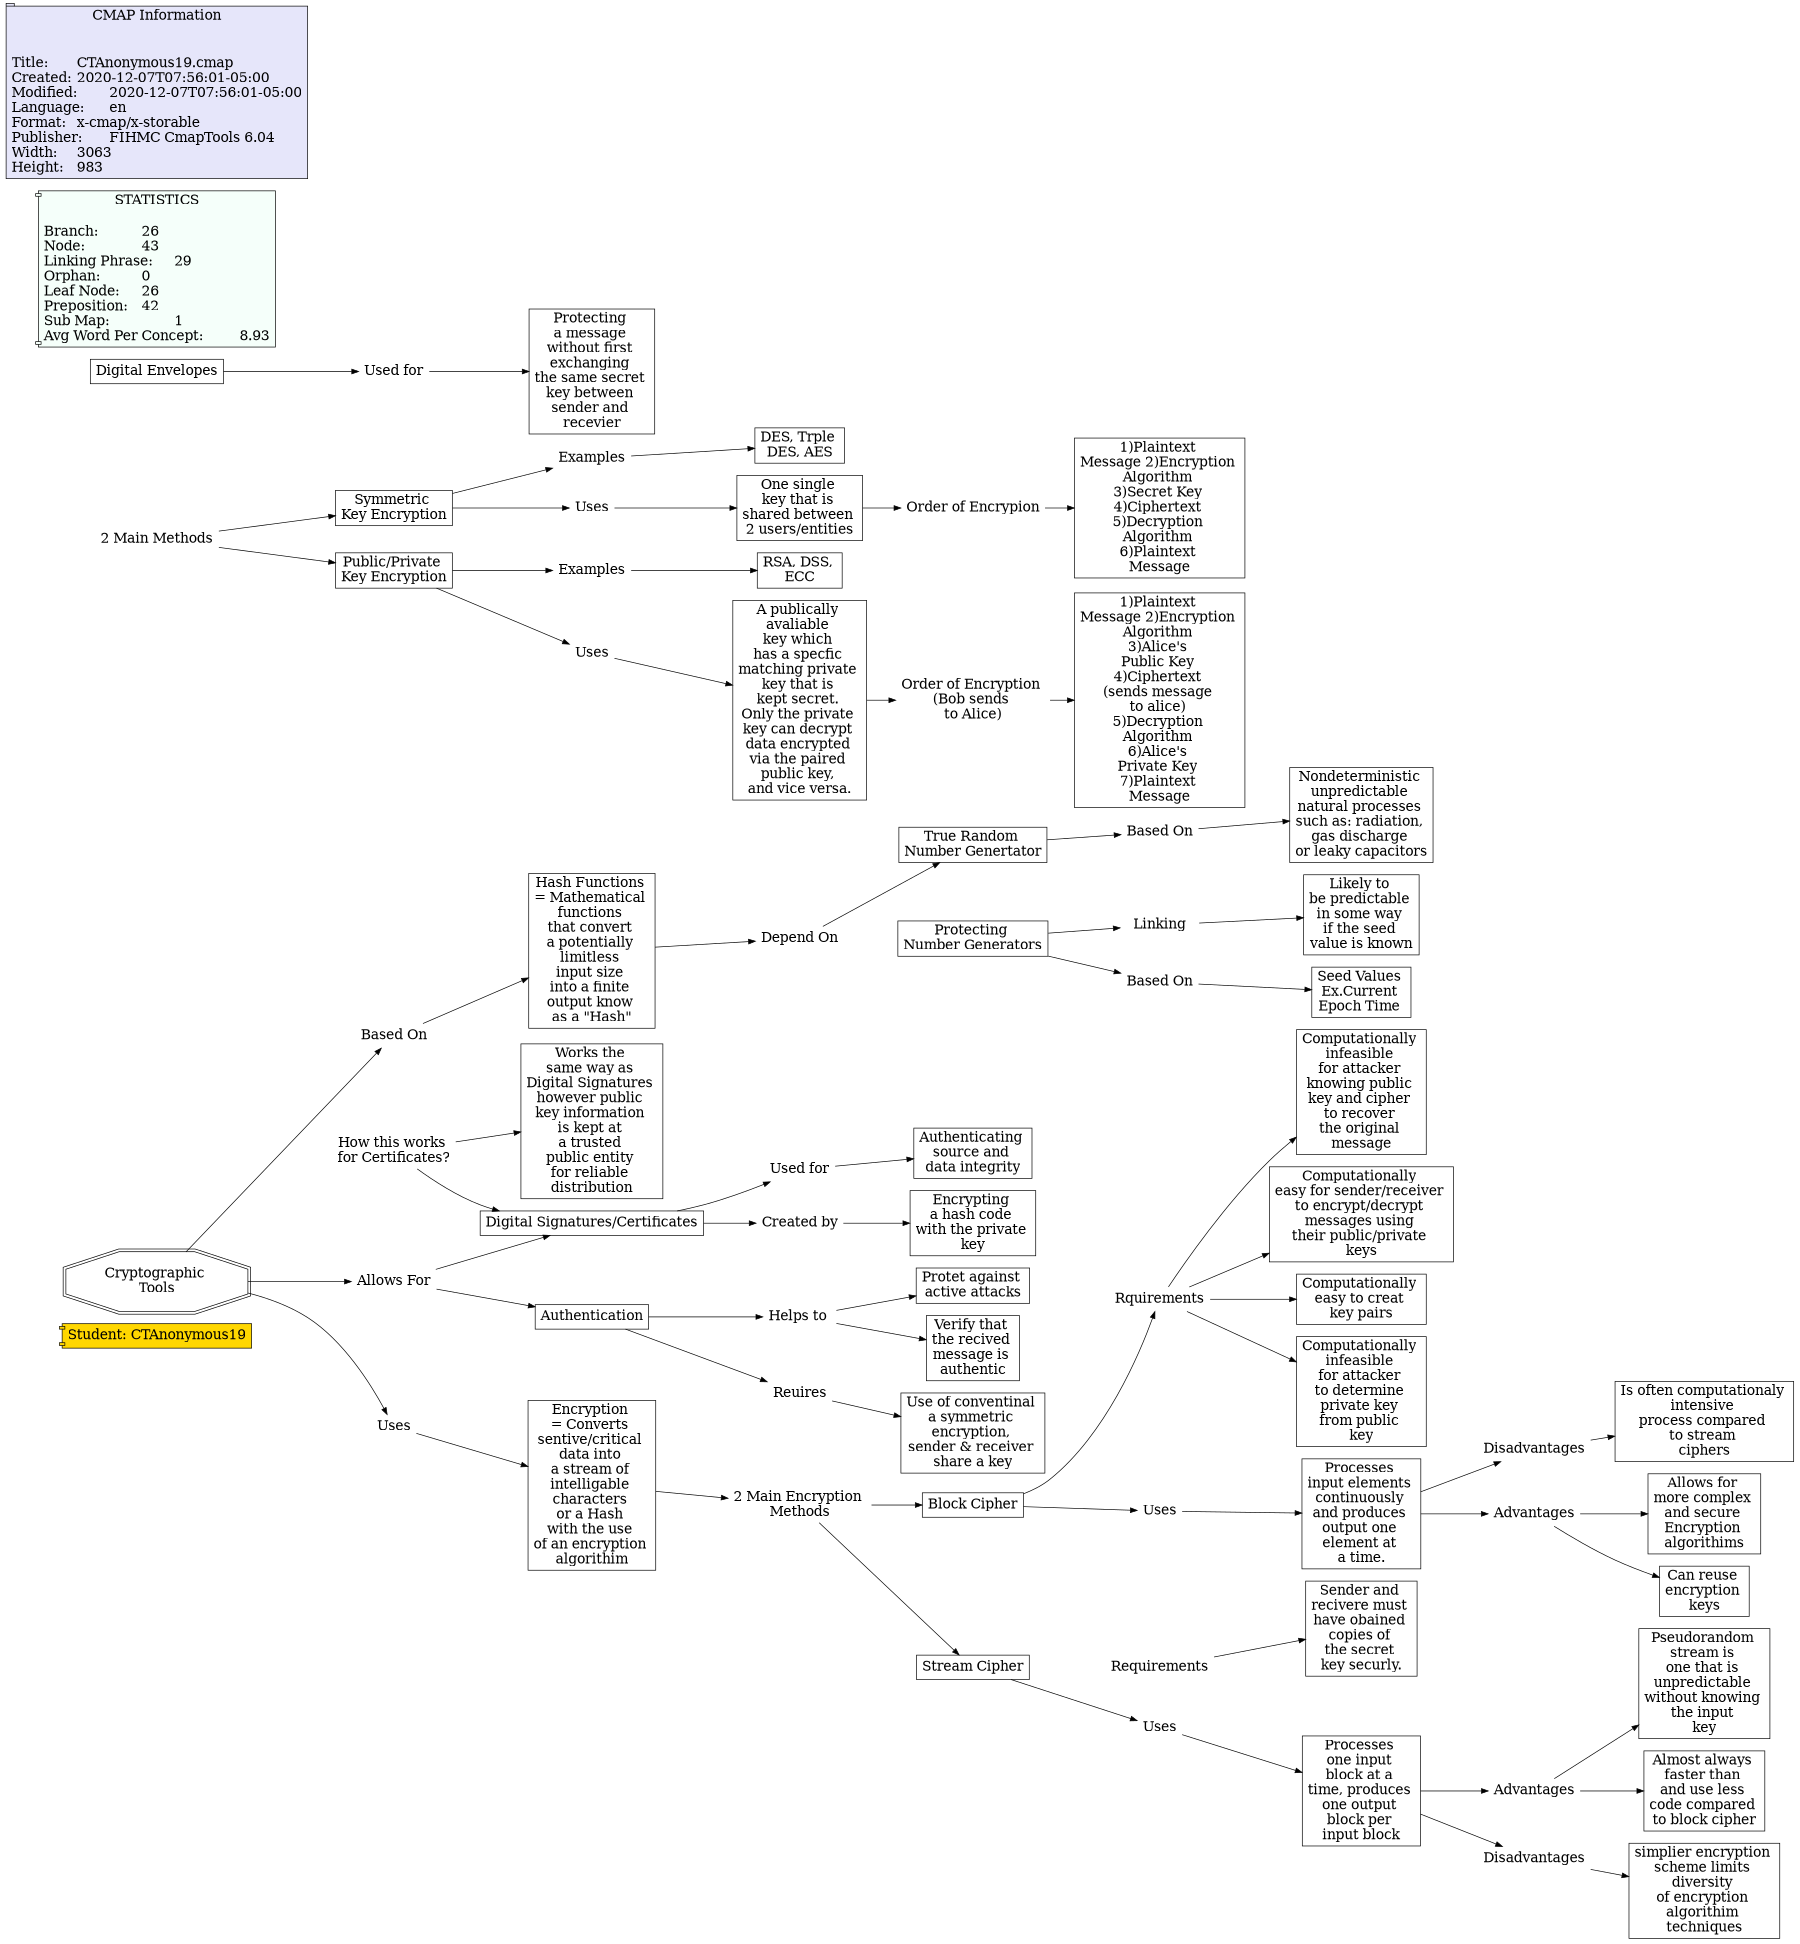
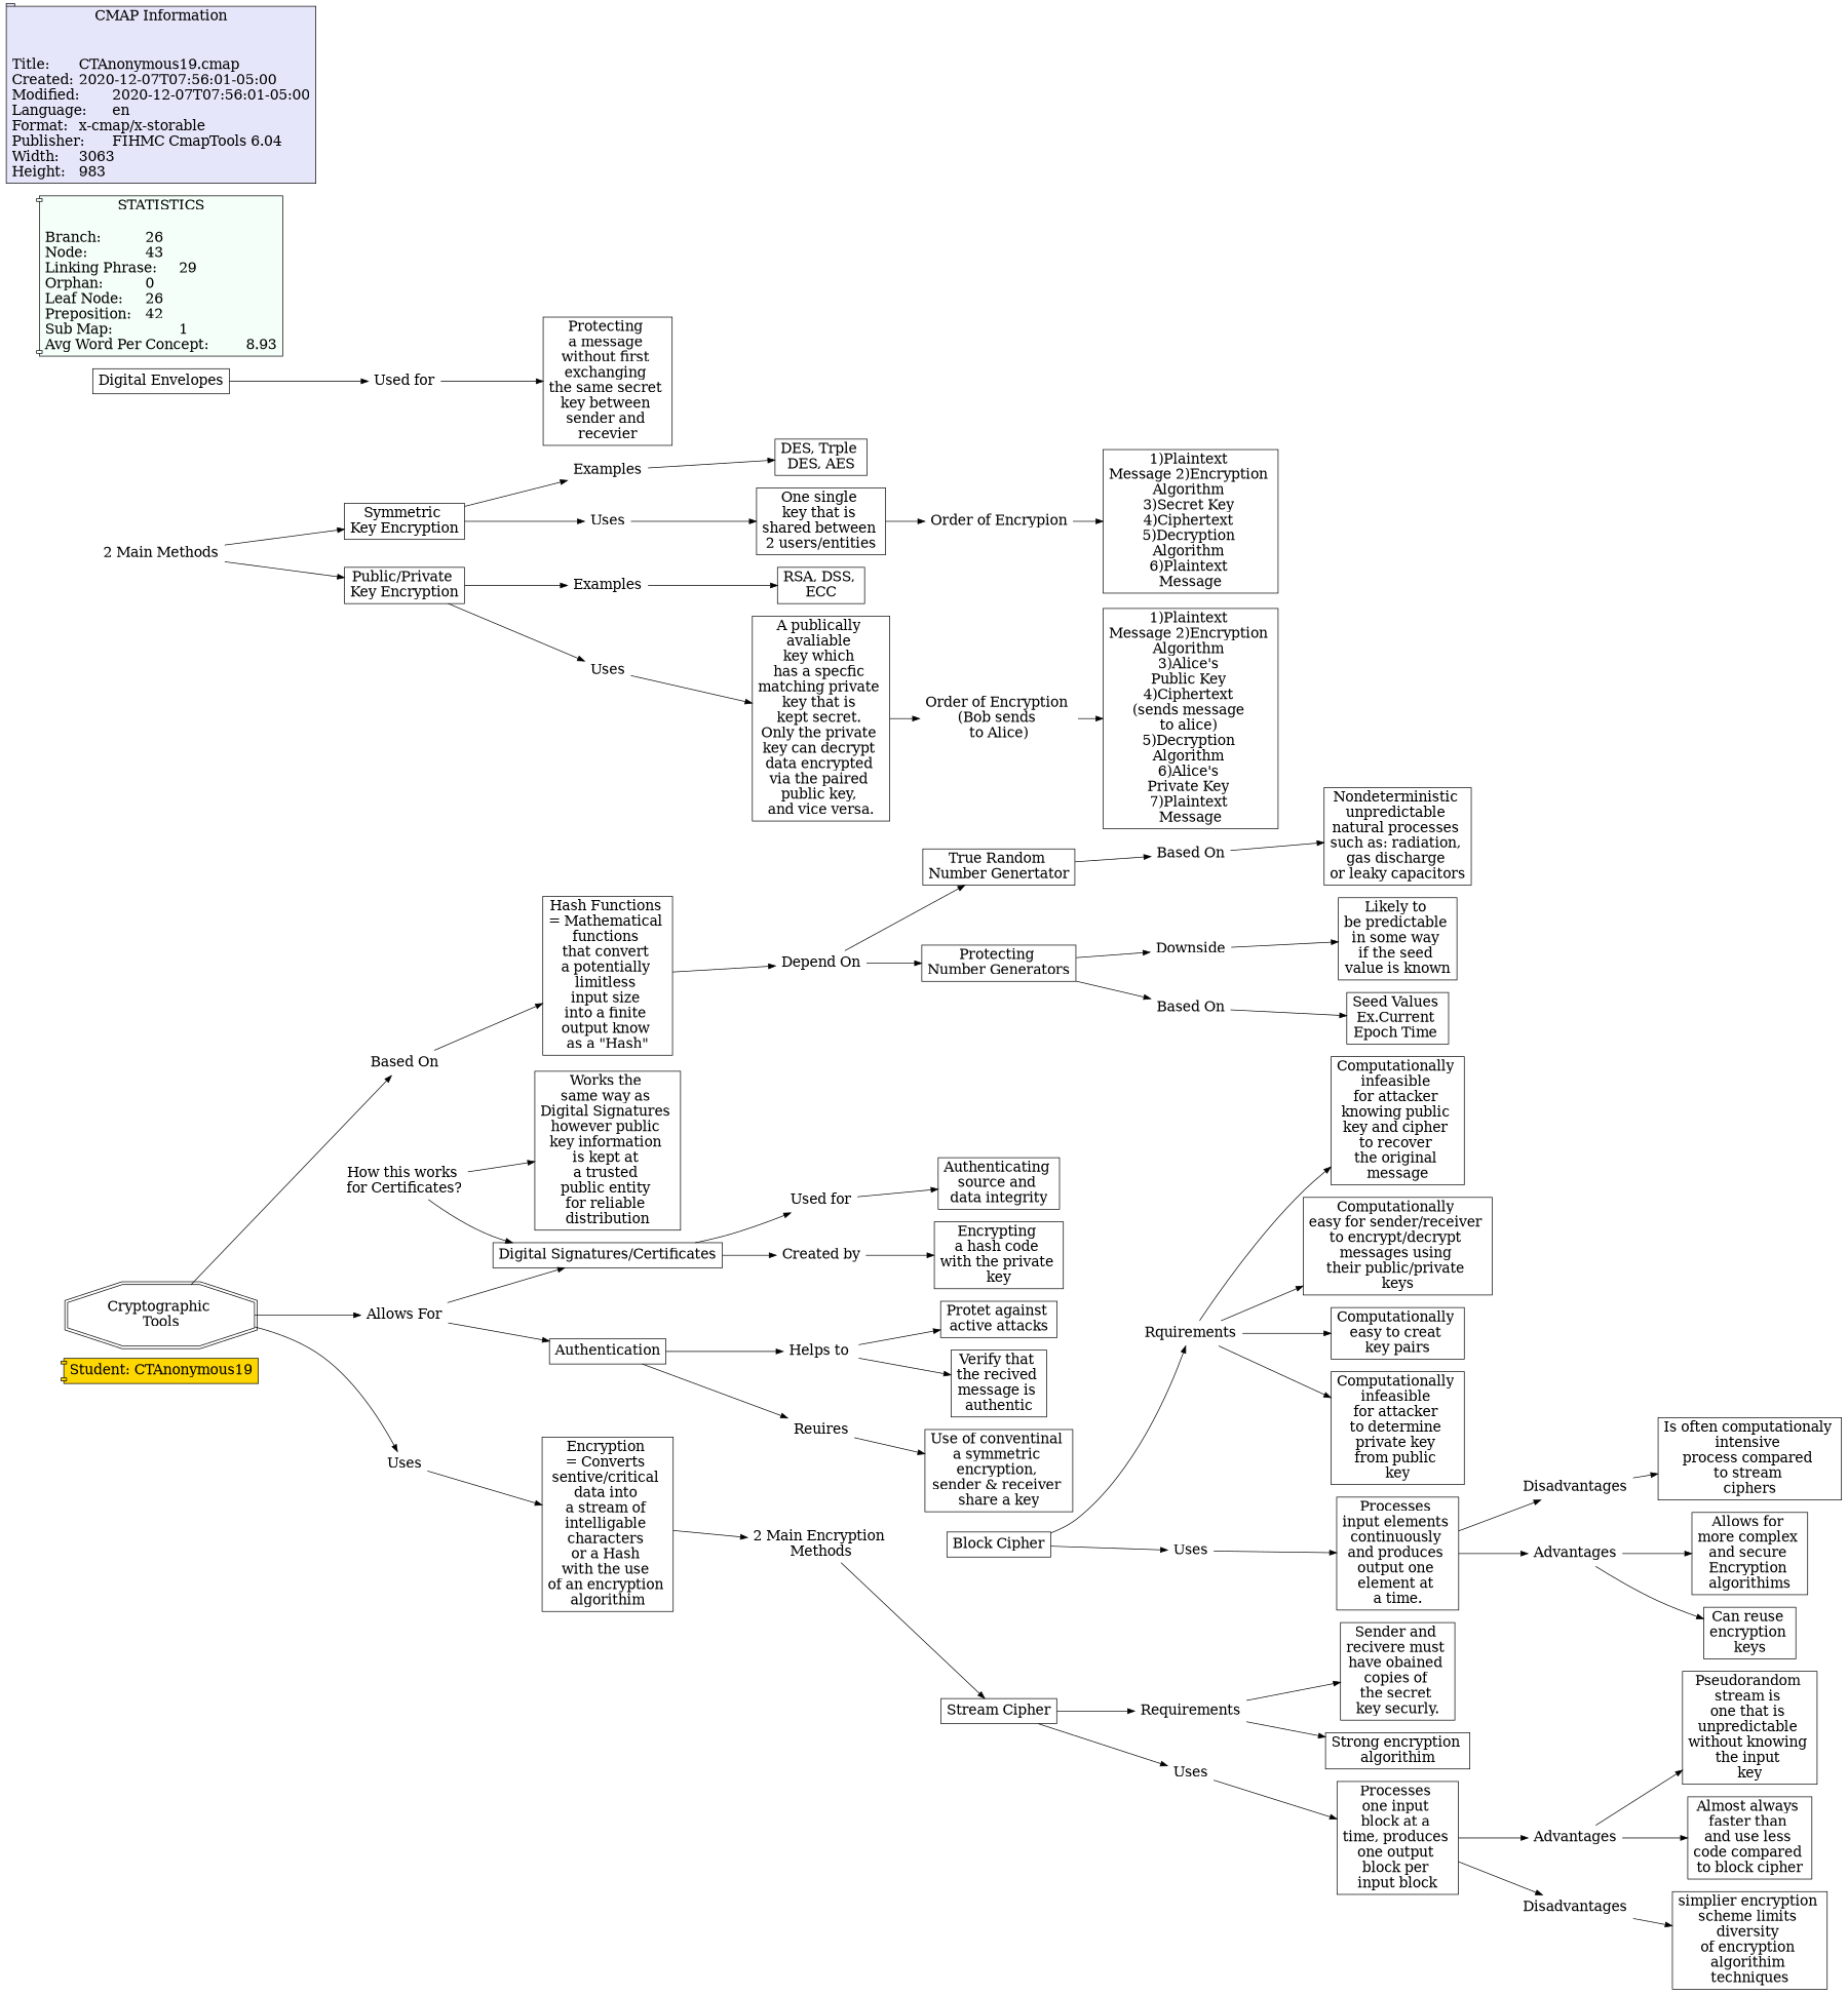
  digraph {
    rankdir=LR
    node [fillcolor=white fontsize=20 shape=rect style=filled]
    edge [constraint=true]
    n1 [fillcolor=gold label="Student: CTAnonymous19" shape=component]
    n2 [label="Based On" shape=none fillcolor="" style=""]
    n3 [label="Nondeterministic \nunpredictable \nnatural processes \nsuch as: radiation, \ngas discharge \nor leaky capacitors\n"]
    n4 [label="True Random \nNumber Genertator\n"]
    n5 [label=Disadvantages shape=none fillcolor="" style=""]
    n6 [label="Is often computationaly \nintensive \nprocess compared \nto stream \nciphers"]
    n7 [label="Order of Encrypion\n" shape=none fillcolor="" style=""]
    n8 [label="1)Plaintext \nMessage 2)Encryption \nAlgorithm \n3)Secret Key \n4)Ciphertext \n5)Decryption \nAlgorithm \n6)Plaintext \nMessage"]
    n9 [label="Used for" shape=none fillcolor="" style=""]
    n10 [label="Authenticating \nsource and \ndata integrity\n"]
    n11 [label=Examples shape=none fillcolor="" style=""]
    n12 [label="DES, Trple \nDES, AES"]
    n13 [label="Digital Signatures/Certificates\n"]
    n14 [label="Created by\n" shape=none fillcolor="" style=""]
    n15 [label="How this works \nfor Certificates?\n" shape=none fillcolor="" style=""]
    n16 [label="Works the \nsame way as \nDigital Signatures \nhowever public \nkey information \nis kept at \na trusted \npublic entity \nfor reliable \ndistribution"]
    n17 [label="Encrypting \na hash code \nwith the private \nkey"]
    n18 [label="Helps to " shape=none fillcolor="" style=""]
    n19 [label="Protet against \nactive attacks\n"]
    n20 [label="Verify that \nthe recived \nmessage is \nauthentic"]
    n21 [label=Requirements shape=none fillcolor="" style=""]
    n22 [label="Sender and \nrecivere must \nhave obained \ncopies of \nthe secret \nkey securly.\n"]
+   n23 [label="Strong encryption \nalgorithim"]
    n24 [label=Advantages shape=none fillcolor="" style=""]
    n25 [label="Pseudorandom \nstream is \none that is \nunpredictable \nwithout knowing \nthe input \nkey"]
    n26 [label="Almost always \nfaster than \nand use less \ncode compared \nto block cipher\n"]
    n27 [label=Rquirements shape=none fillcolor="" style=""]
    n28 [label="Computationally \ninfeasible \nfor attacker \nknowing public \nkey and cipher \nto recover \nthe original \nmessage"]
    n29 [label="Computationally \neasy for sender/receiver \nto encrypt/decrypt \nmessages using \ntheir public/private \nkeys"]
    n30 [label="Computationally \neasy to creat \nkey pairs"]
    n31 [label="Computationally \ninfeasible \nfor attacker \nto determine \nprivate key \nfrom public \nkey"]
    n32 [label="Block Cipher\n"]
    n33 [label=Uses shape=none fillcolor="" style=""]
    n34 [label="Processes \ninput elements \ncontinuously \nand produces \noutput one \nelement at \na time."]
    n35 [label=Advantages shape=none fillcolor="" style=""]
    n36 [label="Allows for \nmore complex \nand secure \nEncryption \nalgorithims"]
    n37 [label="Can reuse \nencryption \nkeys"]
    n38 [label=Uses shape=none fillcolor="" style=""]
    n39 [label="One single \nkey that is \nshared between \n2 users/entities\n"]
    n40 [label="Symmetric \nKey Encryption\n"]
    n41 [label=Uses shape=none fillcolor="" style=""]
    n42 [label="Processes \none input \nblock at a \ntime, produces \none output \nblock per \ninput block\n"]
    n43 [label=Disadvantages shape=none fillcolor="" style=""]
    n44 [label="simplier encryption \nscheme limits \ndiversity \nof encryption \nalgorithim \ntechniques"]
    n45 [label=Reuires shape=none fillcolor="" style=""]
    n46 [label="Use of conventinal \na symmetric \nencryption, \nsender & receiver \nshare a key\n"]
    n47 [label="Public/Private \nKey Encryption\n"]
    n48 [label=Examples shape=none fillcolor="" style=""]
    n49 [label=Uses shape=none fillcolor="" style=""]
    n50 [label="RSA, DSS, \nECC"]
    n51 [label="A publically \navaliable \nkey which \nhas a specfic \nmatching private \nkey that is \nkept secret. \nOnly the private \nkey can decrypt \ndata encrypted \nvia the paired \npublic key, \nand vice versa.\n"]
    n52 [label="Allows For\n" shape=none fillcolor="" style=""]
    n53 [label=Authentication]
    n54 [label="Digital Envelopes\n"]
    n55 [label="Used for" shape=none fillcolor="" style=""]
    n56 [label="Protecting \na message \nwithout first \nexchanging \nthe same secret \nkey between \nsender and \nrecevier"]
    n57 [label="Cryptographic \nTools" shape=doubleoctagon]
    n58 [label="Based On" shape=none fillcolor="" style=""]
    n59 [label=Uses shape=none fillcolor="" style=""]
    n60 [label="Hash Functions \n= Mathematical \nfunctions \nthat convert \na potentially \nlimitless \ninput size \ninto a finite \noutput know \nas a \"Hash\""]
    n61 [label="Encryption \n= Converts \nsentive/critical \ndata into \na stream of \nintelligable \ncharacters \nor a Hash \nwith the use \nof an encryption \nalgorithim"]
    n62 [label="Depend On" shape=none fillcolor="" style=""]
    n63 [label="Protecting \nNumber Generators\n"]
-   n64 [label=Linking shape=none fillcolor="" style=""]
+   n64 [label=Downside shape=none fillcolor="" style=""]
    n65 [label="Based On" shape=none fillcolor="" style=""]
    n66 [label="Likely to \nbe predictable \nin some way \nif the seed \nvalue is known\n"]
    n67 [label="Seed Values \nEx.Current \nEpoch Time \n"]
    n68 [label="2 Main Methods\n" shape=none fillcolor="" style=""]
    n69 [label="Order of Encryption \n(Bob sends \nto Alice)" shape=none fillcolor="" style=""]
    n70 [label="1)Plaintext \nMessage 2)Encryption \nAlgorithm \n3)Alice's \nPublic Key \n4)Ciphertext \n(sends message \nto alice) \n5)Decryption \nAlgorithm \n6)Alice's \nPrivate Key \n7)Plaintext \nMessage"]
    n71 [label="2 Main Encryption \nMethods" shape=none fillcolor="" style=""]
    n72 [label="Stream Cipher\n"]
    n73 [Gsplines=true fillcolor="#F5FFFA" label="STATISTICS\n\lBranch:		26\lNode:		43\lLinking Phrase:	29\lOrphan:		0\lLeaf Node:	26\lPreposition:	42\lSub Map:		1\lAvg Word Per Concept:	8.93\l" shape=component]
    n74 [Gsplines=true fillcolor="#E6E6FA" label="CMAP Information\n\n\lTitle:	CTAnonymous19.cmap\lCreated:	2020-12-07T07:56:01-05:00\lModified:	2020-12-07T07:56:01-05:00\lLanguage:	en\lFormat:	x-cmap/x-storable\lPublisher:	FIHMC CmapTools 6.04\lWidth:	3063\lHeight:	983\l" shape=tab]
    n2 -> n3
    n4 -> n2
    n5 -> n6
    n7 -> n8
    n9 -> n10
    n11 -> n12
    n13 -> n9
    n13 -> n14
    n14 -> n17
    n15 -> n13
    n15 -> n16
    n18 -> n19
    n18 -> n20
    n21 -> n22
+   n21 -> n23
    n24 -> n25
    n24 -> n26
    n27 -> n28
    n27 -> n29
    n27 -> n30
    n27 -> n31
    n32 -> n27
    n32 -> n33
    n33 -> n34
    n34 -> n5
    n34 -> n35
    n35 -> n36
    n35 -> n37
    n38 -> n39
    n39 -> n7
    n40 -> n11
    n40 -> n38
    n41 -> n42
    n42 -> n24
    n42 -> n43
    n43 -> n44
    n45 -> n46
    n47 -> n48
    n47 -> n49
    n48 -> n50
    n49 -> n51
    n51 -> n69
    n52 -> n13
    n52 -> n53
    n53 -> n18
    n53 -> n45
    n54 -> n55
    n55 -> n56
    n57 -> n52
    n57 -> n58
    n57 -> n59
    n58 -> n60
    n59 -> n61
    n60 -> n62
    n61 -> n71
    n62 -> n4
+   n62 -> n63
    n63 -> n64
    n63 -> n65
    n64 -> n66
    n65 -> n67
    n68 -> n40
    n68 -> n47
    n69 -> n70
-   n71 -> n32
    n71 -> n72
+   n72 -> n21
    n72 -> n41
  }
